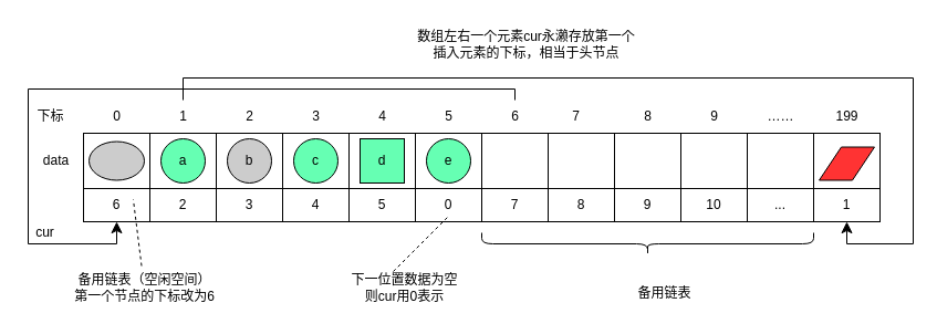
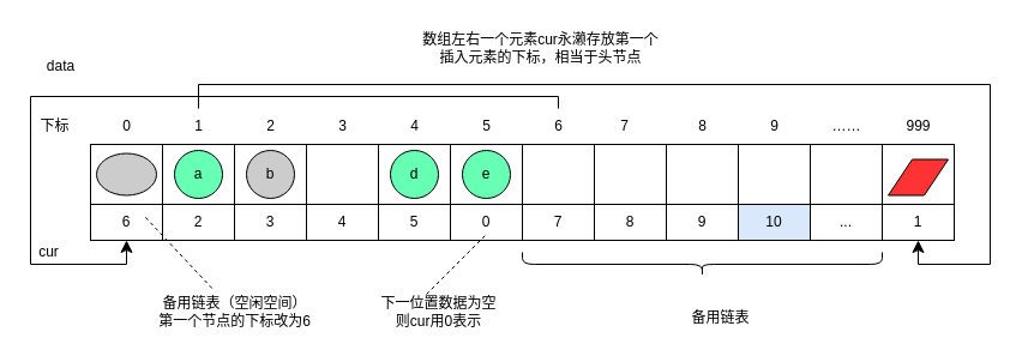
  <mxCell id="0" />
  <mxCell id="1" parent="0" />
  <mxCell id="2" value="" style="rounded=0;whiteSpace=wrap;html=1;" parent="1" vertex="1"><mxGeometry x="75" y="120" width="60" height="50" as="geometry" /></mxCell>
  <mxCell id="3" value="6" style="rounded=0;whiteSpace=wrap;html=1;" parent="1" vertex="1"><mxGeometry x="75" y="170" width="60" height="30" as="geometry" /></mxCell>
  <mxCell id="4" value="" style="rounded=0;whiteSpace=wrap;html=1;" parent="1" vertex="1"><mxGeometry x="135" y="120" width="60" height="50" as="geometry" /></mxCell>
  <mxCell id="5" value="2" style="rounded=0;whiteSpace=wrap;html=1;" parent="1" vertex="1"><mxGeometry x="135" y="170" width="60" height="30" as="geometry" /></mxCell>
  <mxCell id="6" value="" style="rounded=0;whiteSpace=wrap;html=1;" parent="1" vertex="1"><mxGeometry x="195" y="120" width="60" height="50" as="geometry" /></mxCell>
  <mxCell id="7" value="3" style="rounded=0;whiteSpace=wrap;html=1;" parent="1" vertex="1"><mxGeometry x="195" y="170" width="60" height="30" as="geometry" /></mxCell>
  <mxCell id="8" value="" style="rounded=0;whiteSpace=wrap;html=1;" parent="1" vertex="1"><mxGeometry x="255" y="120" width="60" height="50" as="geometry" /></mxCell>
  <mxCell id="9" value="4" style="rounded=0;whiteSpace=wrap;html=1;" parent="1" vertex="1"><mxGeometry x="255" y="170" width="60" height="30" as="geometry" /></mxCell>
  <mxCell id="10" value="" style="rounded=0;whiteSpace=wrap;html=1;" parent="1" vertex="1"><mxGeometry x="315" y="120" width="60" height="50" as="geometry" /></mxCell>
  <mxCell id="11" value="5" style="rounded=0;whiteSpace=wrap;html=1;" parent="1" vertex="1"><mxGeometry x="315" y="170" width="60" height="30" as="geometry" /></mxCell>
  <mxCell id="12" value="" style="rounded=0;whiteSpace=wrap;html=1;" parent="1" vertex="1"><mxGeometry x="375" y="120" width="60" height="50" as="geometry" /></mxCell>
  <mxCell id="13" value="0" style="rounded=0;whiteSpace=wrap;html=1;" parent="1" vertex="1"><mxGeometry x="375" y="170" width="60" height="30" as="geometry" /></mxCell>
  <mxCell id="14" value="" style="rounded=0;whiteSpace=wrap;html=1;" parent="1" vertex="1"><mxGeometry x="435" y="120" width="60" height="50" as="geometry" /></mxCell>
  <mxCell id="15" value="7" style="rounded=0;whiteSpace=wrap;html=1;" parent="1" vertex="1"><mxGeometry x="435" y="170" width="60" height="30" as="geometry" /></mxCell>
  <mxCell id="16" value="" style="rounded=0;whiteSpace=wrap;html=1;" parent="1" vertex="1"><mxGeometry x="495" y="120" width="60" height="50" as="geometry" /></mxCell>
  <mxCell id="17" value="8" style="rounded=0;whiteSpace=wrap;html=1;" parent="1" vertex="1"><mxGeometry x="495" y="170" width="60" height="30" as="geometry" /></mxCell>
  <mxCell id="18" value="" style="rounded=0;whiteSpace=wrap;html=1;" parent="1" vertex="1"><mxGeometry x="555" y="120" width="60" height="50" as="geometry" /></mxCell>
  <mxCell id="19" value="9" style="rounded=0;whiteSpace=wrap;html=1;" parent="1" vertex="1"><mxGeometry x="555" y="170" width="60" height="30" as="geometry" /></mxCell>
  <mxCell id="20" value="" style="rounded=0;whiteSpace=wrap;html=1;" parent="1" vertex="1"><mxGeometry x="615" y="120" width="60" height="50" as="geometry" /></mxCell>
- <mxCell id="21" value="10" style="rounded=0;whiteSpace=wrap;html=1;" parent="1" vertex="1"><mxGeometry x="615" y="170" width="60" height="30" as="geometry" /></mxCell>
+ <mxCell id="21" value="10" style="rounded=0;whiteSpace=wrap;html=1;fillColor=#dae8fc;" parent="1" vertex="1"><mxGeometry x="615" y="170" width="60" height="30" as="geometry" /></mxCell>
  <mxCell id="22" value="" style="rounded=0;whiteSpace=wrap;html=1;" parent="1" vertex="1"><mxGeometry x="675" y="120" width="60" height="50" as="geometry" /></mxCell>
  <mxCell id="23" value="..." style="rounded=0;whiteSpace=wrap;html=1;" parent="1" vertex="1"><mxGeometry x="675" y="170" width="60" height="30" as="geometry" /></mxCell>
  <mxCell id="24" value="" style="rounded=0;whiteSpace=wrap;html=1;" parent="1" vertex="1"><mxGeometry x="735" y="120" width="60" height="50" as="geometry" /></mxCell>
  <mxCell id="25" value="1" style="rounded=0;whiteSpace=wrap;html=1;" parent="1" vertex="1"><mxGeometry x="735" y="170" width="60" height="30" as="geometry" /></mxCell>
- <mxCell id="26" value="data" style="text;html=1;align=center;verticalAlign=middle;resizable=0;points=[];autosize=1;strokeColor=none;fillColor=none;" parent="1" vertex="1"><mxGeometry x="25" y="130" width="50" height="30" as="geometry" /></mxCell>
+ <mxCell id="26" value="data" style="text;html=1;align=center;verticalAlign=middle;resizable=0;points=[];autosize=1;strokeColor=none;fillColor=none;" parent="1" vertex="1"><mxGeometry x="25" y="40" width="50" height="30" as="geometry" /></mxCell>
  <mxCell id="27" value="cur" style="text;html=1;align=center;verticalAlign=middle;resizable=0;points=[];autosize=1;strokeColor=none;fillColor=none;" parent="1" vertex="1"><mxGeometry x="20" y="195" width="40" height="30" as="geometry" /></mxCell>
  <mxCell id="28" value="" style="ellipse;whiteSpace=wrap;html=1;fillColor=#CCCCCC;" parent="1" vertex="1"><mxGeometry x="80" y="127.5" width="50" height="35" as="geometry" /></mxCell>
  <mxCell id="29" value="" style="shape=parallelogram;perimeter=parallelogramPerimeter;whiteSpace=wrap;html=1;fixedSize=1;fillColor=#FF3333;" parent="1" vertex="1"><mxGeometry x="740" y="132.5" width="50" height="30" as="geometry" /></mxCell>
  <mxCell id="30" value="下标" style="text;html=1;align=center;verticalAlign=middle;resizable=0;points=[];autosize=1;strokeColor=none;fillColor=none;" parent="1" vertex="1"><mxGeometry x="20" y="90" width="50" height="30" as="geometry" /></mxCell>
  <mxCell id="31" value="0" style="text;html=1;align=center;verticalAlign=middle;resizable=0;points=[];autosize=1;strokeColor=none;fillColor=none;" parent="1" vertex="1"><mxGeometry x="90" y="90" width="30" height="30" as="geometry" /></mxCell>
  <mxCell id="32" value="1" style="text;html=1;align=center;verticalAlign=middle;resizable=0;points=[];autosize=1;strokeColor=none;fillColor=none;" parent="1" vertex="1"><mxGeometry x="150" y="90" width="30" height="30" as="geometry" /></mxCell>
  <mxCell id="33" value="2" style="text;html=1;align=center;verticalAlign=middle;resizable=0;points=[];autosize=1;strokeColor=none;fillColor=none;" parent="1" vertex="1"><mxGeometry x="210" y="90" width="30" height="30" as="geometry" /></mxCell>
  <mxCell id="34" value="3" style="text;html=1;align=center;verticalAlign=middle;resizable=0;points=[];autosize=1;strokeColor=none;fillColor=none;" parent="1" vertex="1"><mxGeometry x="270" y="90" width="30" height="30" as="geometry" /></mxCell>
  <mxCell id="35" value="4" style="text;html=1;align=center;verticalAlign=middle;resizable=0;points=[];autosize=1;strokeColor=none;fillColor=none;" parent="1" vertex="1"><mxGeometry x="330" y="90" width="30" height="30" as="geometry" /></mxCell>
  <mxCell id="36" value="5" style="text;html=1;align=center;verticalAlign=middle;resizable=0;points=[];autosize=1;strokeColor=none;fillColor=none;" parent="1" vertex="1"><mxGeometry x="390" y="90" width="30" height="30" as="geometry" /></mxCell>
  <mxCell id="37" value="6" style="text;html=1;align=center;verticalAlign=middle;resizable=0;points=[];autosize=1;strokeColor=none;fillColor=none;" parent="1" vertex="1"><mxGeometry x="450" y="90" width="30" height="30" as="geometry" /></mxCell>
  <mxCell id="38" value="7" style="text;html=1;align=center;verticalAlign=middle;resizable=0;points=[];autosize=1;strokeColor=none;fillColor=none;" parent="1" vertex="1"><mxGeometry x="505" y="90" width="30" height="30" as="geometry" /></mxCell>
  <mxCell id="39" value="8" style="text;html=1;align=center;verticalAlign=middle;resizable=0;points=[];autosize=1;strokeColor=none;fillColor=none;" parent="1" vertex="1"><mxGeometry x="570" y="90" width="30" height="30" as="geometry" /></mxCell>
  <mxCell id="40" value="9" style="text;html=1;align=center;verticalAlign=middle;resizable=0;points=[];autosize=1;strokeColor=none;fillColor=none;" parent="1" vertex="1"><mxGeometry x="630" y="90" width="30" height="30" as="geometry" /></mxCell>
  <mxCell id="41" value="……" style="text;html=1;align=center;verticalAlign=middle;resizable=0;points=[];autosize=1;strokeColor=none;fillColor=none;" parent="1" vertex="1"><mxGeometry x="680" y="90" width="50" height="30" as="geometry" /></mxCell>
- <mxCell id="42" value="199" style="text;html=1;align=center;verticalAlign=middle;resizable=0;points=[];autosize=1;strokeColor=none;fillColor=none;" parent="1" vertex="1"><mxGeometry x="745" y="90" width="40" height="30" as="geometry" /></mxCell>
+ <mxCell id="42" value="999" style="text;html=1;align=center;verticalAlign=middle;resizable=0;points=[];autosize=1;strokeColor=none;fillColor=none;" parent="1" vertex="1"><mxGeometry x="745" y="90" width="40" height="30" as="geometry" /></mxCell>
  <mxCell id="43" value="" style="edgeStyle=segmentEdgeStyle;endArrow=classic;html=1;curved=0;rounded=0;endSize=8;startSize=8;entryX=0.5;entryY=1;entryDx=0;entryDy=0;" parent="1" source="32" target="25" edge="1"><mxGeometry width="50" height="50" relative="1" as="geometry"><mxPoint x="575" y="580" as="sourcePoint" /><mxPoint x="625" y="530" as="targetPoint" /><Array as="points"><mxPoint x="165" y="70" /><mxPoint x="825" y="70" /><mxPoint x="825" y="220" /><mxPoint x="765" y="220" /></Array></mxGeometry></mxCell>
  <mxCell id="44" value="" style="shape=curlyBracket;whiteSpace=wrap;html=1;rounded=1;labelPosition=left;verticalLabelPosition=middle;align=right;verticalAlign=middle;direction=north;" parent="1" vertex="1"><mxGeometry x="435" y="210" width="300" height="20" as="geometry" /></mxCell>
  <mxCell id="45" value="备用链表" style="text;html=1;align=center;verticalAlign=middle;resizable=0;points=[];autosize=1;strokeColor=none;fillColor=none;" parent="1" vertex="1"><mxGeometry x="565" y="250" width="70" height="30" as="geometry" /></mxCell>
- <mxCell id="46" value="备用&lt;span style=&quot;background-color: transparent;&quot;&gt;链表（空闲空间）&lt;/span&gt;&lt;div&gt;&lt;span style=&quot;background-color: transparent;&quot;&gt;第一个节点的下标改为6&lt;/span&gt;&lt;/div&gt;" style="text;html=1;align=center;verticalAlign=middle;resizable=0;points=[];autosize=1;strokeColor=none;fillColor=none;" parent="1" vertex="1"><mxGeometry x="55" y="240" width="150" height="40" as="geometry" /></mxCell>
+ <mxCell id="46" value="备用&lt;span style=&quot;background-color: transparent;&quot;&gt;链表（空闲空间）&lt;/span&gt;&lt;div&gt;&lt;span style=&quot;background-color: transparent;&quot;&gt;第一个节点的下标改为6&lt;/span&gt;&lt;/div&gt;" style="text;html=1;align=center;verticalAlign=middle;resizable=0;points=[];autosize=1;strokeColor=none;fillColor=none;" parent="1" vertex="1"><mxGeometry x="120" y="240" width="150" height="40" as="geometry" /></mxCell>
  <mxCell id="47" value="" style="endArrow=none;dashed=1;html=1;" parent="1" source="46" edge="1"><mxGeometry width="50" height="50" relative="1" as="geometry"><mxPoint x="70" y="230" as="sourcePoint" /><mxPoint x="120" y="180" as="targetPoint" /></mxGeometry></mxCell>
- <mxCell id="48" value="数组左右一个元素cur永濑存放第一个&lt;div&gt;插入元素的下标，相当于头节点&lt;/div&gt;" style="text;html=1;align=center;verticalAlign=middle;resizable=0;points=[];autosize=1;strokeColor=none;fillColor=none;" parent="1" vertex="1"><mxGeometry x="365" y="20" width="220" height="40" as="geometry" /></mxCell>
+ <mxCell id="48" value="数组左右一个元素cur永濑存放第一个&lt;div&gt;插入元素的下标，相当于头节点&lt;/div&gt;" style="text;html=1;align=center;verticalAlign=middle;resizable=0;points=[];autosize=1;strokeColor=none;fillColor=none;" parent="1" vertex="1"><mxGeometry x="340" y="20" width="220" height="40" as="geometry" /></mxCell>
  <mxCell id="49" value="a" style="ellipse;whiteSpace=wrap;html=1;aspect=fixed;fillColor=#66FFB3;" parent="1" vertex="1"><mxGeometry x="145" y="125" width="40" height="40" as="geometry" /></mxCell>
  <mxCell id="50" value="b" style="ellipse;whiteSpace=wrap;html=1;aspect=fixed;fillColor=#cccccc;" parent="1" vertex="1"><mxGeometry x="205" y="125" width="40" height="40" as="geometry" /></mxCell>
- <mxCell id="51" value="c" style="ellipse;whiteSpace=wrap;html=1;aspect=fixed;fillColor=#66FFB3;" parent="1" vertex="1"><mxGeometry x="265" y="125" width="40" height="40" as="geometry" /></mxCell>
- <mxCell id="52" value="d" style="whiteSpace=wrap;html=1;aspect=fixed;fillColor=#66FFB3;rounded=0;" parent="1" vertex="1"><mxGeometry x="325" y="125" width="40" height="40" as="geometry" /></mxCell>
+ <mxCell id="52" value="d" style="ellipse;whiteSpace=wrap;html=1;aspect=fixed;fillColor=#66FFB3;" parent="1" vertex="1"><mxGeometry x="325" y="125" width="40" height="40" as="geometry" /></mxCell>
  <mxCell id="53" value="e" style="ellipse;whiteSpace=wrap;html=1;aspect=fixed;fillColor=#66FFB3;" parent="1" vertex="1"><mxGeometry x="385" y="125" width="40" height="40" as="geometry" /></mxCell>
  <mxCell id="54" value="" style="edgeStyle=segmentEdgeStyle;endArrow=classic;html=1;curved=0;rounded=0;endSize=8;startSize=8;" parent="1" source="37" target="3" edge="1"><mxGeometry width="50" height="50" relative="1" as="geometry"><mxPoint x="335" y="300" as="sourcePoint" /><mxPoint x="390" y="250" as="targetPoint" /><Array as="points"><mxPoint x="465" y="80" /><mxPoint x="25" y="80" /><mxPoint x="25" y="220" /><mxPoint x="105" y="220" /></Array></mxGeometry></mxCell>
  <mxCell id="55" value="下一位置数据为空&lt;div&gt;则cur用0表示&lt;/div&gt;" style="text;html=1;align=center;verticalAlign=middle;resizable=0;points=[];autosize=1;strokeColor=none;fillColor=none;" parent="1" vertex="1"><mxGeometry x="305" y="240" width="120" height="40" as="geometry" /></mxCell>
  <mxCell id="56" value="" style="endArrow=none;dashed=1;html=1;" parent="1" edge="1"><mxGeometry width="50" height="50" relative="1" as="geometry"><mxPoint x="355" y="245" as="sourcePoint" /><mxPoint x="405" y="195" as="targetPoint" /></mxGeometry></mxCell>
